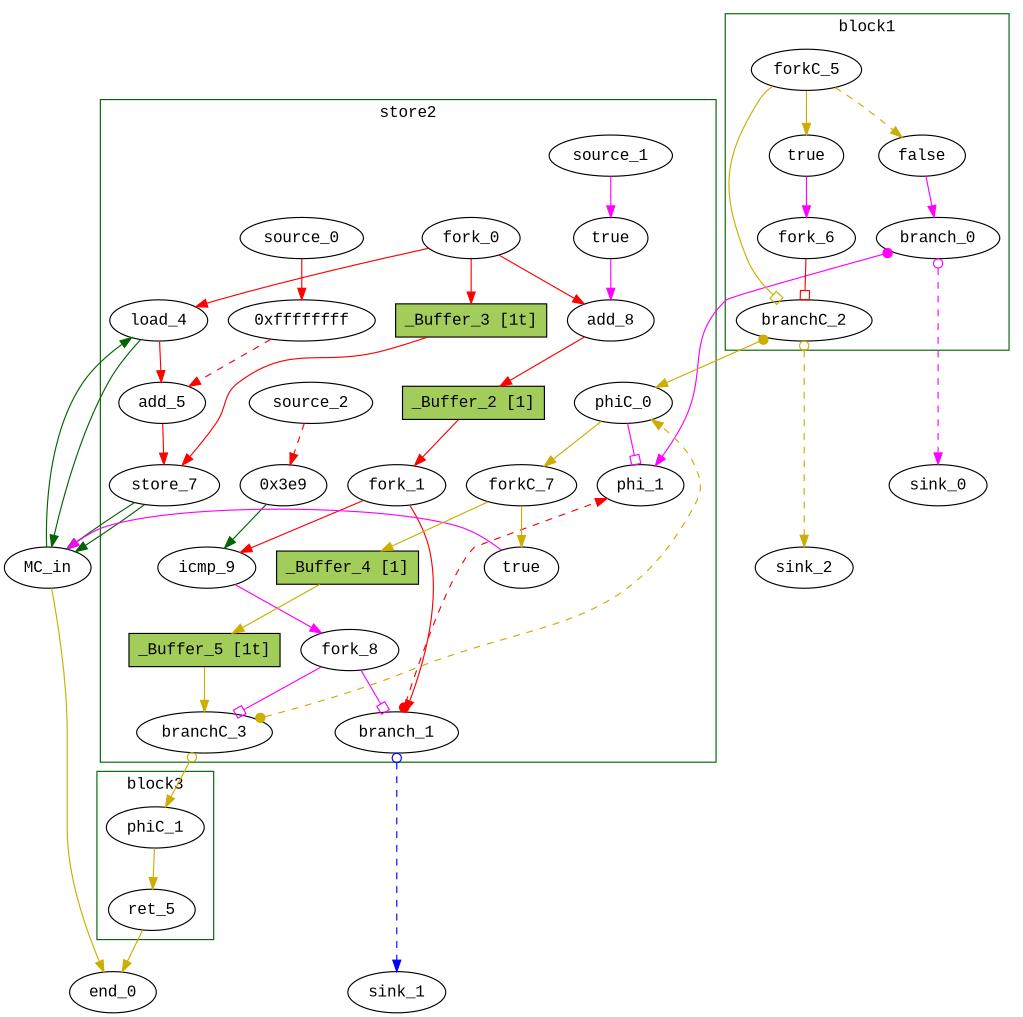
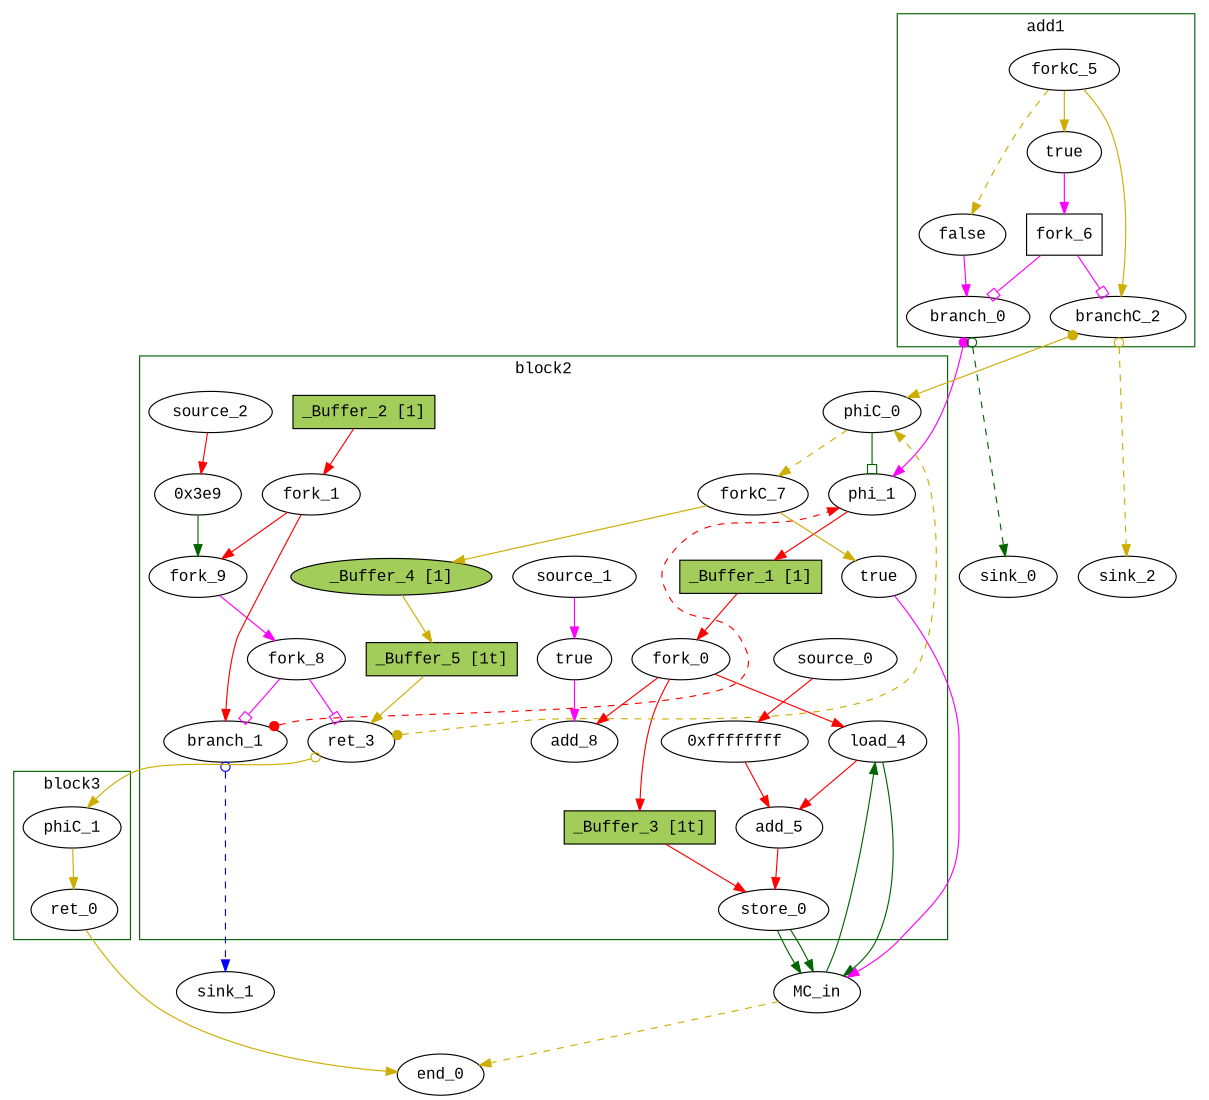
  digraph {
    fontname="Liberation Mono"
    node [bbID=2 fontname="Liberation Mono" in="in1:1" out="out1:10" shape=oval type=Constant]
    edge [arrowhead=normal color=red fontname="Liberation Mono" from=out1 to=in1]
    n1 [bbID=1 label=true out="out1:1" value="0x1"]
    n2 [bbID=1 label=false out="out1:1" value="0x0"]
    branch_0 [bbID=1 in="in1:1 in2?:1" out="out1+:1 out2-:1" type=Branch]
    forkC_5 [bbID=1 in="in1:0" out="out1:0 out2:0 out3:0" type=Fork]
    branchC_2 [bbID=1 in="in1:0 in2?:1" out="out1+:0 out2-:0" type=Branch]
-   fork_6 [bbID=1 out="out1:1 out2:1" type=Fork]
+   fork_6 [bbID=1 out="out1:1 out2:1" shape=box type=Fork]
    phi_1 [delay=1.397 in="in1?:1 in2:10 in3:10" type=Mux]
    load_4 [delay=1.412 in="in1:32 in2:10" latency=2 offset=0 op=mc_load_op out="out1:32 out2:10" portID=0 retimingDiff=1 type=Operator]
    n9 [in="in1:32" label="0xffffffff" out="out1:32" retimingDiff=1.5 value="0xffffffff"]
    add_5 [delay=2.287 in="in1:32 in2:32" op=add_op out="out1:32" retimingDiff=1.5 type=Operator]
-   store_0 [delay=0.672 in="in1:32 in2:10" offset=0 op=mc_store_op out="out1:32 out2:10" portID=0 retimingDiff=1.5 type=Operator label=store_7]
+   store_0 [delay=0.672 in="in1:32 in2:10" offset=0 op=mc_store_op out="out1:32 out2:10" portID=0 retimingDiff=1.5 type=Operator]
    n12 [label=true out="out1:1" retimingDiff=0.5 value="0x1"]
    add_8 [delay=2.287 in="in1:10 in2:10" op=add_op retimingDiff=0.5 type=Operator]
    n14 [in="in1:10" label="0x3e9" retimingDiff=1 value="0x3e9"]
-   icmp_9 [delay=1.907 in="in1:10 in2:10" op=icmp_ult_op out="out1:1" retimingDiff=1 type=Operator]
+   icmp_9 [delay=1.907 in="in1:10 in2:10" op=icmp_ult_op out="out1:1" retimingDiff=1 type=Operator label=fork_9]
    fork_0 [in="in1:10" out="out1:10 out2:10 out3:10" retimingDiff=0.5 type=Fork]
    fork_1 [in="in1:10" out="out1:10 out2:10" retimingDiff=1 type=Fork]
    branch_1 [in="in1:10 in2?:1" out="out1+:10 out2-:10" retimingDiff=1 type=Branch]
    n19 [label=true out="out1:1" value="0x1"]
    phiC_0 [in="in1:0 in2:0" out="out1:0 out2?:1" type=CntrlMerge]
    forkC_7 [in="in1:0" out="out1:0 out2:0" type=Fork]
-   branchC_3 [in="in1:0 in2?:1" out="out1+:0 out2-:0" retimingDiff=1 type=Branch]
+   branchC_3 [in="in1:0 in2?:1" out="out1+:0 out2-:0" retimingDiff=1 type=Branch label=ret_3]
    fork_8 [out="out1:1 out2:1" retimingDiff=1 type=Fork]
    source_0 [out="out1:32" retimingDiff=1.5 type=Source in=""]
    source_1 [out="out1:1" retimingDiff=0.5 type=Source in=""]
    source_2 [retimingDiff=1 type=Source in=""]
+   n27 [fillcolor=darkolivegreen3 height=0.4 in="in1:10" label="_Buffer_1 [1]" shape=box slots=1 style=filled transparent=false type=Buffer]
    n28 [fillcolor=darkolivegreen3 height=0.4 in="in1:10" label="_Buffer_2 [1]" shape=box slots=1 style=filled transparent=false type=Buffer]
    n29 [fillcolor=darkolivegreen3 height=0.4 in="in1:10" label="_Buffer_3 [1t]" shape=box slots=1 style=filled transparent=true type=Buffer]
-   n30 [fillcolor=darkolivegreen3 height=0.4 in="in1:0" label="_Buffer_4 [1]" out="out1:0" shape=box slots=1 style=filled transparent=false type=Buffer]
+   n30 [fillcolor=darkolivegreen3 height=0.4 in="in1:0" label="_Buffer_4 [1]" out="out1:0" shape=ellipse slots=1 style=filled transparent=false type=Buffer]
    n31 [fillcolor=darkolivegreen3 height=0.4 in="in1:0" label="_Buffer_5 [1t]" out="out1:0" shape=box slots=1 style=filled transparent=true type=Buffer]
-   ret_0 [bbID=3 in="in1:0" op=ret_op out="out1:0" type=Operator label=ret_5]
+   ret_0 [bbID=3 in="in1:0" op=ret_op out="out1:0" type=Operator]
    phiC_1 [bbID=3 in="in1:0" out="out1:0" type=Merge]
    sink_0 [bbID=0 type=Sink out=""]
    sink_2 [bbID=0 in="in1:0" type=Sink out=""]
    MC_in [bbID=0 bbcount=1 in="in1:32*c0 in2:10*l0a in3:10*s0a in4:32*s0d" ldcount=1 memory=in out="out1:32*l0d out2:0*e" stcount=1 type=MC shape=""]
    sink_1 [bbID=0 in="in1:10" type=Sink out=""]
    end_0 [bbID=0 in="in1:0*e in2:0" out="out1:0" type=Exit]
    subgraph cluster_1 {
      color=darkgreen
-     label=block1
+     label=add1
      n1
      n2
      branch_0
      forkC_5
      branchC_2
      fork_6
    }
    subgraph cluster_2 {
      color=darkgreen
-     label=store2
+     label=block2
      phi_1
      load_4
      n9
      add_5
      store_0
      n12
      add_8
      n14
      icmp_9
      fork_0
      fork_1
      branch_1
      n19
      phiC_0
      forkC_7
      branchC_3
      fork_8
      source_0
      source_1
      source_2
+     n27
      n28
      n29
      n30
      n31
    }
    subgraph cluster_3 {
      color=darkgreen
      label=block3
      ret_0
      phiC_1
    }
    n1 -> fork_6 [color=magenta]
    n2 -> branch_0 [color=magenta]
    branch_0 -> phi_1 [arrowtail=dot color=magenta dir=both to=in2]
-   branch_0 -> sink_0 [arrowtail=odot color=magenta dir=both from=out2 minlen=3 style=dashed]
+   branch_0 -> sink_0 [arrowtail=odot color=darkgreen dir=both from=out2 minlen=3 style=dashed]
    forkC_5 -> n1 [color=gold3 from=out3]
    forkC_5 -> n2 [color=gold3 style=dashed]
-   forkC_5 -> branchC_2 [arrowhead=obox color=gold3 from=out2]
+   forkC_5 -> branchC_2 [color=gold3 from=out2]
    branchC_2 -> phiC_0 [arrowtail=dot color=gold3 dir=both]
    branchC_2 -> sink_2 [arrowtail=odot color=gold3 dir=both from=out2 minlen=3 style=dashed]
-   fork_6 -> branchC_2 [arrowhead=obox from=out2 to=in2]
+   fork_6 -> branch_0 [arrowhead=obox color=magenta to=in2]
+   fork_6 -> branchC_2 [arrowhead=obox color=magenta from=out2 to=in2]
+   phi_1 -> n27
    load_4 -> add_5
    load_4 -> MC_in [color=darkgreen from=out2 to=in2]
-   n9 -> add_5 [to=in2 style=dashed]
+   n9 -> add_5 [to=in2]
    add_5 -> store_0
    store_0 -> MC_in [color=darkgreen from=out2 to=in3]
    store_0 -> MC_in [color=darkgreen to=in4]
    n12 -> add_8 [color=magenta to=in2]
-   add_8 -> n28
    n14 -> icmp_9 [color=darkgreen to=in2]
    icmp_9 -> fork_8 [color=magenta]
    fork_0 -> load_4 [from=out2 to=in2]
    fork_0 -> add_8
    fork_0 -> n29 [from=out3]
    fork_1 -> icmp_9
    fork_1 -> branch_1 [from=out2]
    branch_1 -> phi_1 [arrowtail=dot constraint=false dir=both minlen=3 style=dashed to=in3]
    branch_1 -> sink_1 [arrowtail=odot color=blue dir=both from=out2 minlen=3 style=dashed]
    n19 -> MC_in [color=magenta]
-   phiC_0 -> phi_1 [arrowhead=obox color=magenta from=out2]
-   phiC_0 -> forkC_7 [color=gold3]
+   phiC_0 -> phi_1 [arrowhead=obox color=darkgreen from=out2]
+   phiC_0 -> forkC_7 [color=gold3 style=dashed]
    forkC_7 -> n19 [color=gold3]
    forkC_7 -> n30 [color=gold3 from=out2]
    branchC_3 -> phiC_0 [arrowtail=dot color=gold3 constraint=false dir=both minlen=3 style=dashed to=in2]
    branchC_3 -> phiC_1 [arrowtail=odot color=gold3 dir=both from=out2]
    fork_8 -> branch_1 [arrowhead=obox color=magenta to=in2]
    fork_8 -> branchC_3 [arrowhead=obox color=magenta from=out2 to=in2]
    source_0 -> n9
    source_1 -> n12 [color=magenta]
-   source_2 -> n14 [style=dashed]
+   source_2 -> n14
+   n27 -> fork_0
    n28 -> fork_1
    n29 -> store_0 [to=in2]
    n30 -> n31 [color=gold3]
    n31 -> branchC_3 [color=gold3]
    ret_0 -> end_0 [color=gold3 to=in2]
    phiC_1 -> ret_0 [color=gold3]
    MC_in -> load_4 [color=darkgreen]
-   MC_in -> end_0 [color=gold3 from=out2]
+   MC_in -> end_0 [color=gold3 from=out2 style=dashed]
  }
